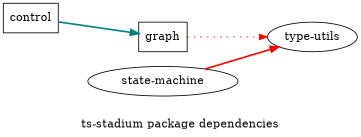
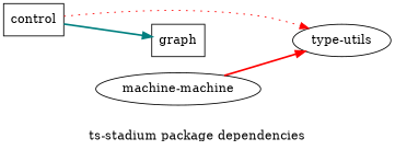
  digraph {
    label="ts-stadium package dependencies"
    rankdir=LR
    node [shape=ellipse]
    edge [color=red style=bold]
    "type-utils"
    control [shape=box]
    "graph" [shape=box]
-   "state-machine"
-   "graph" -> "type-utils" [style=dotted]
+   "state-machine" [label="machine-machine"]
+   control -> "type-utils" [style=dotted]
    control -> "graph" [color=teal]
    "state-machine" -> "type-utils"
  }
